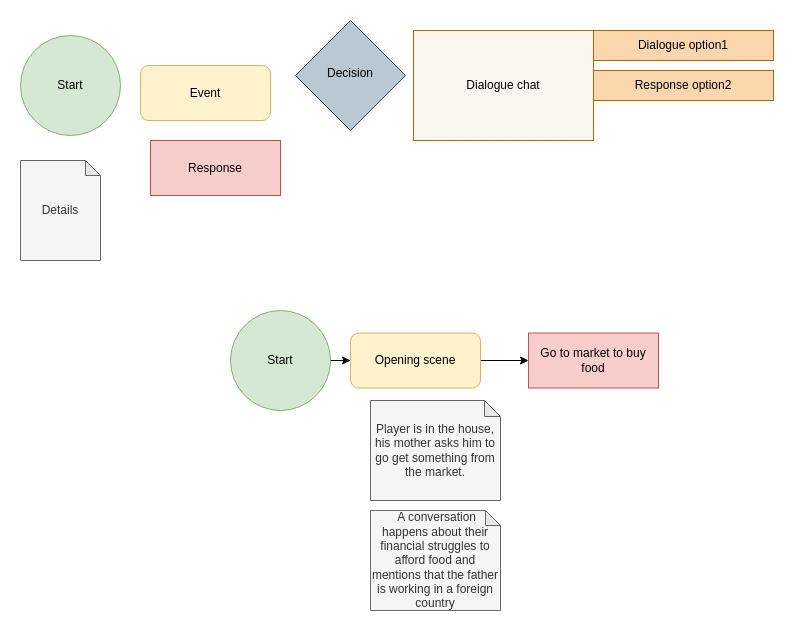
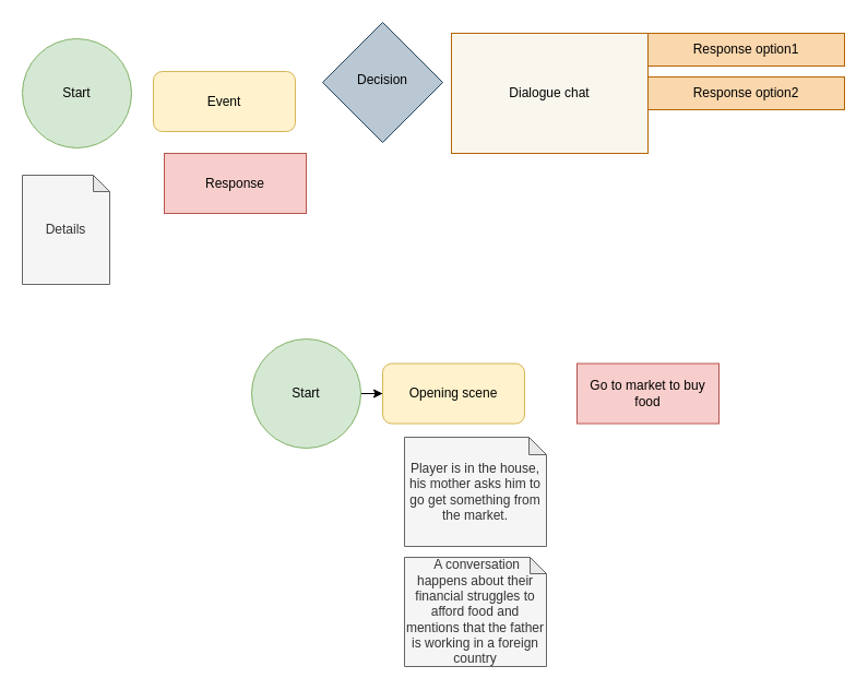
  <mxCell id="0" />
  <mxCell id="1" parent="0" />
  <mxCell id="2" value="Event" style="rounded=1;whiteSpace=wrap;html=1;fontSize=12;glass=0;strokeWidth=1;shadow=0;fillColor=#fff2cc;strokeColor=#d6b656;" vertex="1" parent="1"><mxGeometry x="140" y="65" width="130" height="55" as="geometry" /></mxCell>
  <mxCell id="3" value="" style="group" vertex="1" connectable="0" parent="1"><mxGeometry x="413" y="30" width="360" height="110" as="geometry" /></mxCell>
  <mxCell id="4" value="Dialogue chat" style="rounded=0;whiteSpace=wrap;html=1;fontSize=12;glass=0;strokeWidth=1;shadow=0;fillColor=#f9f7ed;strokeColor=#B46504;" vertex="1" parent="3"><mxGeometry width="180" height="110" as="geometry" /></mxCell>
- <mxCell id="5" value="Dialogue option1" style="rounded=0;whiteSpace=wrap;html=1;fontSize=12;glass=0;strokeWidth=1;shadow=0;fillColor=#fad7ac;strokeColor=#b46504;" vertex="1" parent="3"><mxGeometry x="180" width="180" height="30" as="geometry" /></mxCell>
+ <mxCell id="5" value="Response option1" style="rounded=0;whiteSpace=wrap;html=1;fontSize=12;glass=0;strokeWidth=1;shadow=0;fillColor=#fad7ac;strokeColor=#b46504;" vertex="1" parent="3"><mxGeometry x="180" width="180" height="30" as="geometry" /></mxCell>
  <mxCell id="6" value="Response option2" style="rounded=0;whiteSpace=wrap;html=1;fontSize=12;glass=0;strokeWidth=1;shadow=0;fillColor=#fad7ac;strokeColor=#b46504;" vertex="1" parent="3"><mxGeometry x="180" y="40" width="180" height="30" as="geometry" /></mxCell>
  <mxCell id="7" value="Decision" style="rhombus;whiteSpace=wrap;html=1;shadow=0;fontFamily=Helvetica;fontSize=12;align=center;strokeWidth=1;spacing=6;spacingTop=-4;fillColor=#bac8d3;strokeColor=#23445d;" vertex="1" parent="1"><mxGeometry x="295" y="20" width="110" height="110" as="geometry" /></mxCell>
  <mxCell id="8" value="Start" style="ellipse;whiteSpace=wrap;html=1;aspect=fixed;fillColor=#d5e8d4;strokeColor=#82b366;" vertex="1" parent="1"><mxGeometry x="20" y="35" width="100" height="100" as="geometry" /></mxCell>
  <mxCell id="9" style="edgeStyle=orthogonalEdgeStyle;rounded=0;orthogonalLoop=1;jettySize=auto;html=1;" edge="1" parent="1" source="10" target="13"><mxGeometry relative="1" as="geometry" /></mxCell>
  <mxCell id="10" value="Start" style="ellipse;whiteSpace=wrap;html=1;aspect=fixed;fillColor=#d5e8d4;strokeColor=#82b366;" vertex="1" parent="1"><mxGeometry x="230" y="310" width="100" height="100" as="geometry" /></mxCell>
  <mxCell id="11" value="Details" style="shape=note;whiteSpace=wrap;html=1;backgroundOutline=1;darkOpacity=0.05;fillColor=#f5f5f5;fontColor=#333333;strokeColor=#666666;size=15;" vertex="1" parent="1"><mxGeometry x="20" y="160" width="80" height="100" as="geometry" /></mxCell>
- <mxCell id="12" style="edgeStyle=orthogonalEdgeStyle;rounded=0;orthogonalLoop=1;jettySize=auto;html=1;exitX=1;exitY=0.5;exitDx=0;exitDy=0;" edge="1" parent="1" source="13" target="16"><mxGeometry relative="1" as="geometry" /></mxCell>
  <mxCell id="13" value="Opening scene" style="rounded=1;whiteSpace=wrap;html=1;fontSize=12;glass=0;strokeWidth=1;shadow=0;fillColor=#fff2cc;strokeColor=#d6b656;" vertex="1" parent="1"><mxGeometry x="350" y="332.5" width="130" height="55" as="geometry" /></mxCell>
  <mxCell id="14" value="Player is in the house, his mother asks him to go get something from the market." style="shape=note;whiteSpace=wrap;html=1;backgroundOutline=1;darkOpacity=0.05;fillColor=#f5f5f5;fontColor=#333333;strokeColor=#666666;size=16;" vertex="1" parent="1"><mxGeometry x="370" y="400" width="130" height="100" as="geometry" /></mxCell>
  <mxCell id="15" value="&amp;nbsp;A conversation happens about their financial struggles to afford food and mentions that the father is working in a foreign country" style="shape=note;whiteSpace=wrap;html=1;backgroundOutline=1;darkOpacity=0.05;fillColor=#f5f5f5;fontColor=#333333;strokeColor=#666666;size=15;" vertex="1" parent="1"><mxGeometry x="370" y="510" width="130" height="100" as="geometry" /></mxCell>
  <mxCell id="16" value="Go to market to buy food" style="rounded=0;whiteSpace=wrap;html=1;fontSize=12;glass=0;strokeWidth=1;shadow=0;fillColor=#f8cecc;strokeColor=#b85450;" vertex="1" parent="1"><mxGeometry x="528" y="332.5" width="130" height="55" as="geometry" /></mxCell>
  <mxCell id="17" value="Response" style="rounded=0;whiteSpace=wrap;html=1;fontSize=12;glass=0;strokeWidth=1;shadow=0;fillColor=#f8cecc;strokeColor=#b85450;" vertex="1" parent="1"><mxGeometry x="150" y="140" width="130" height="55" as="geometry" /></mxCell>
